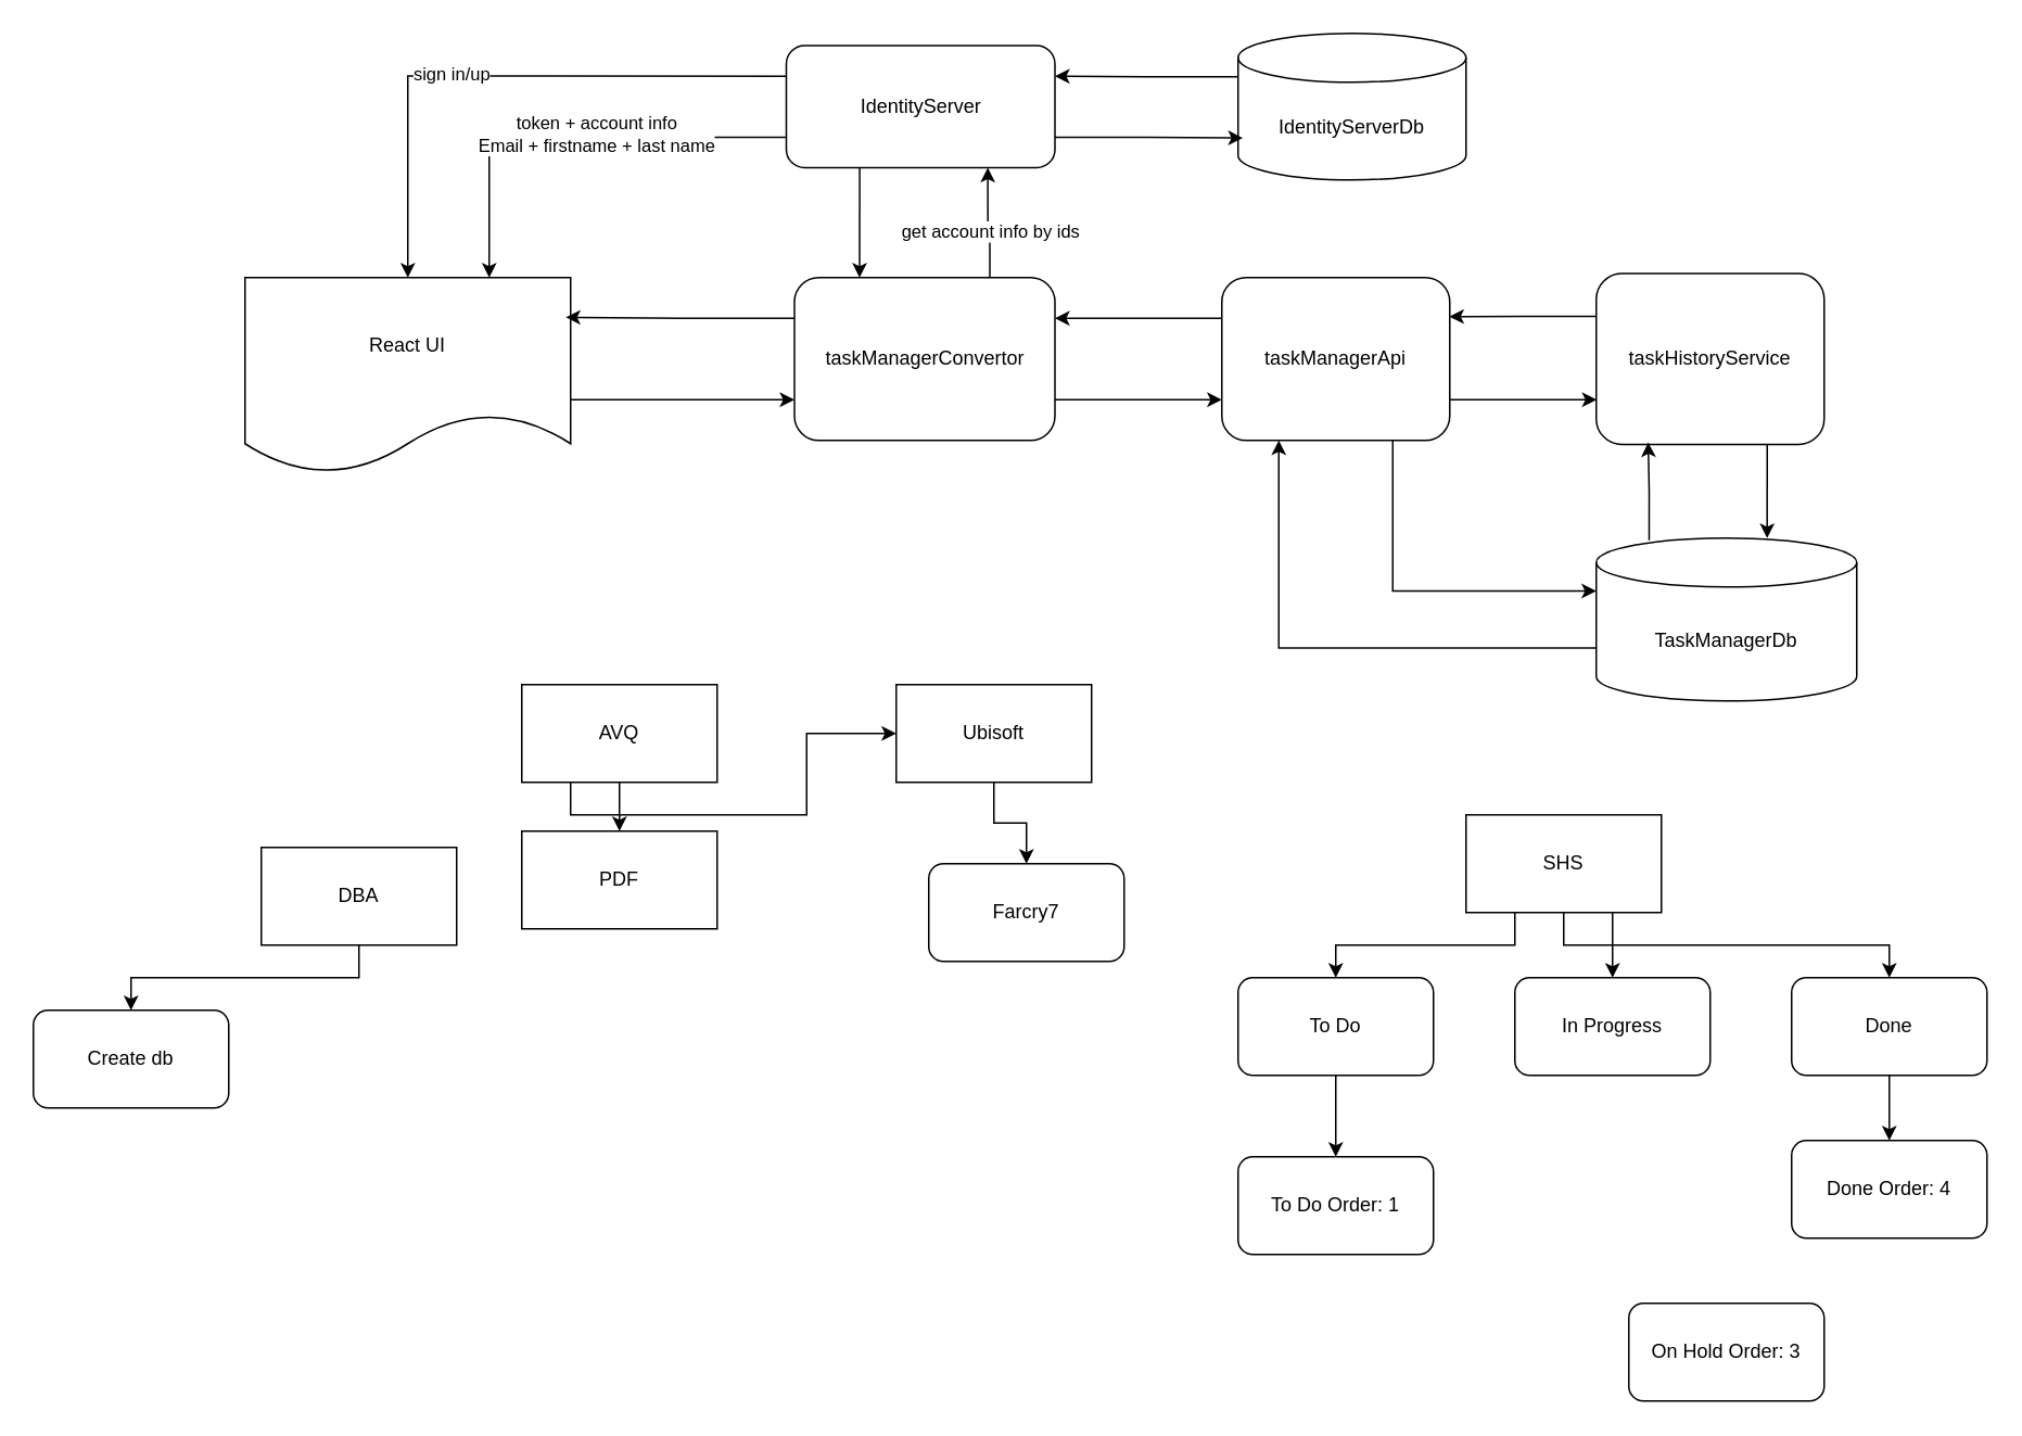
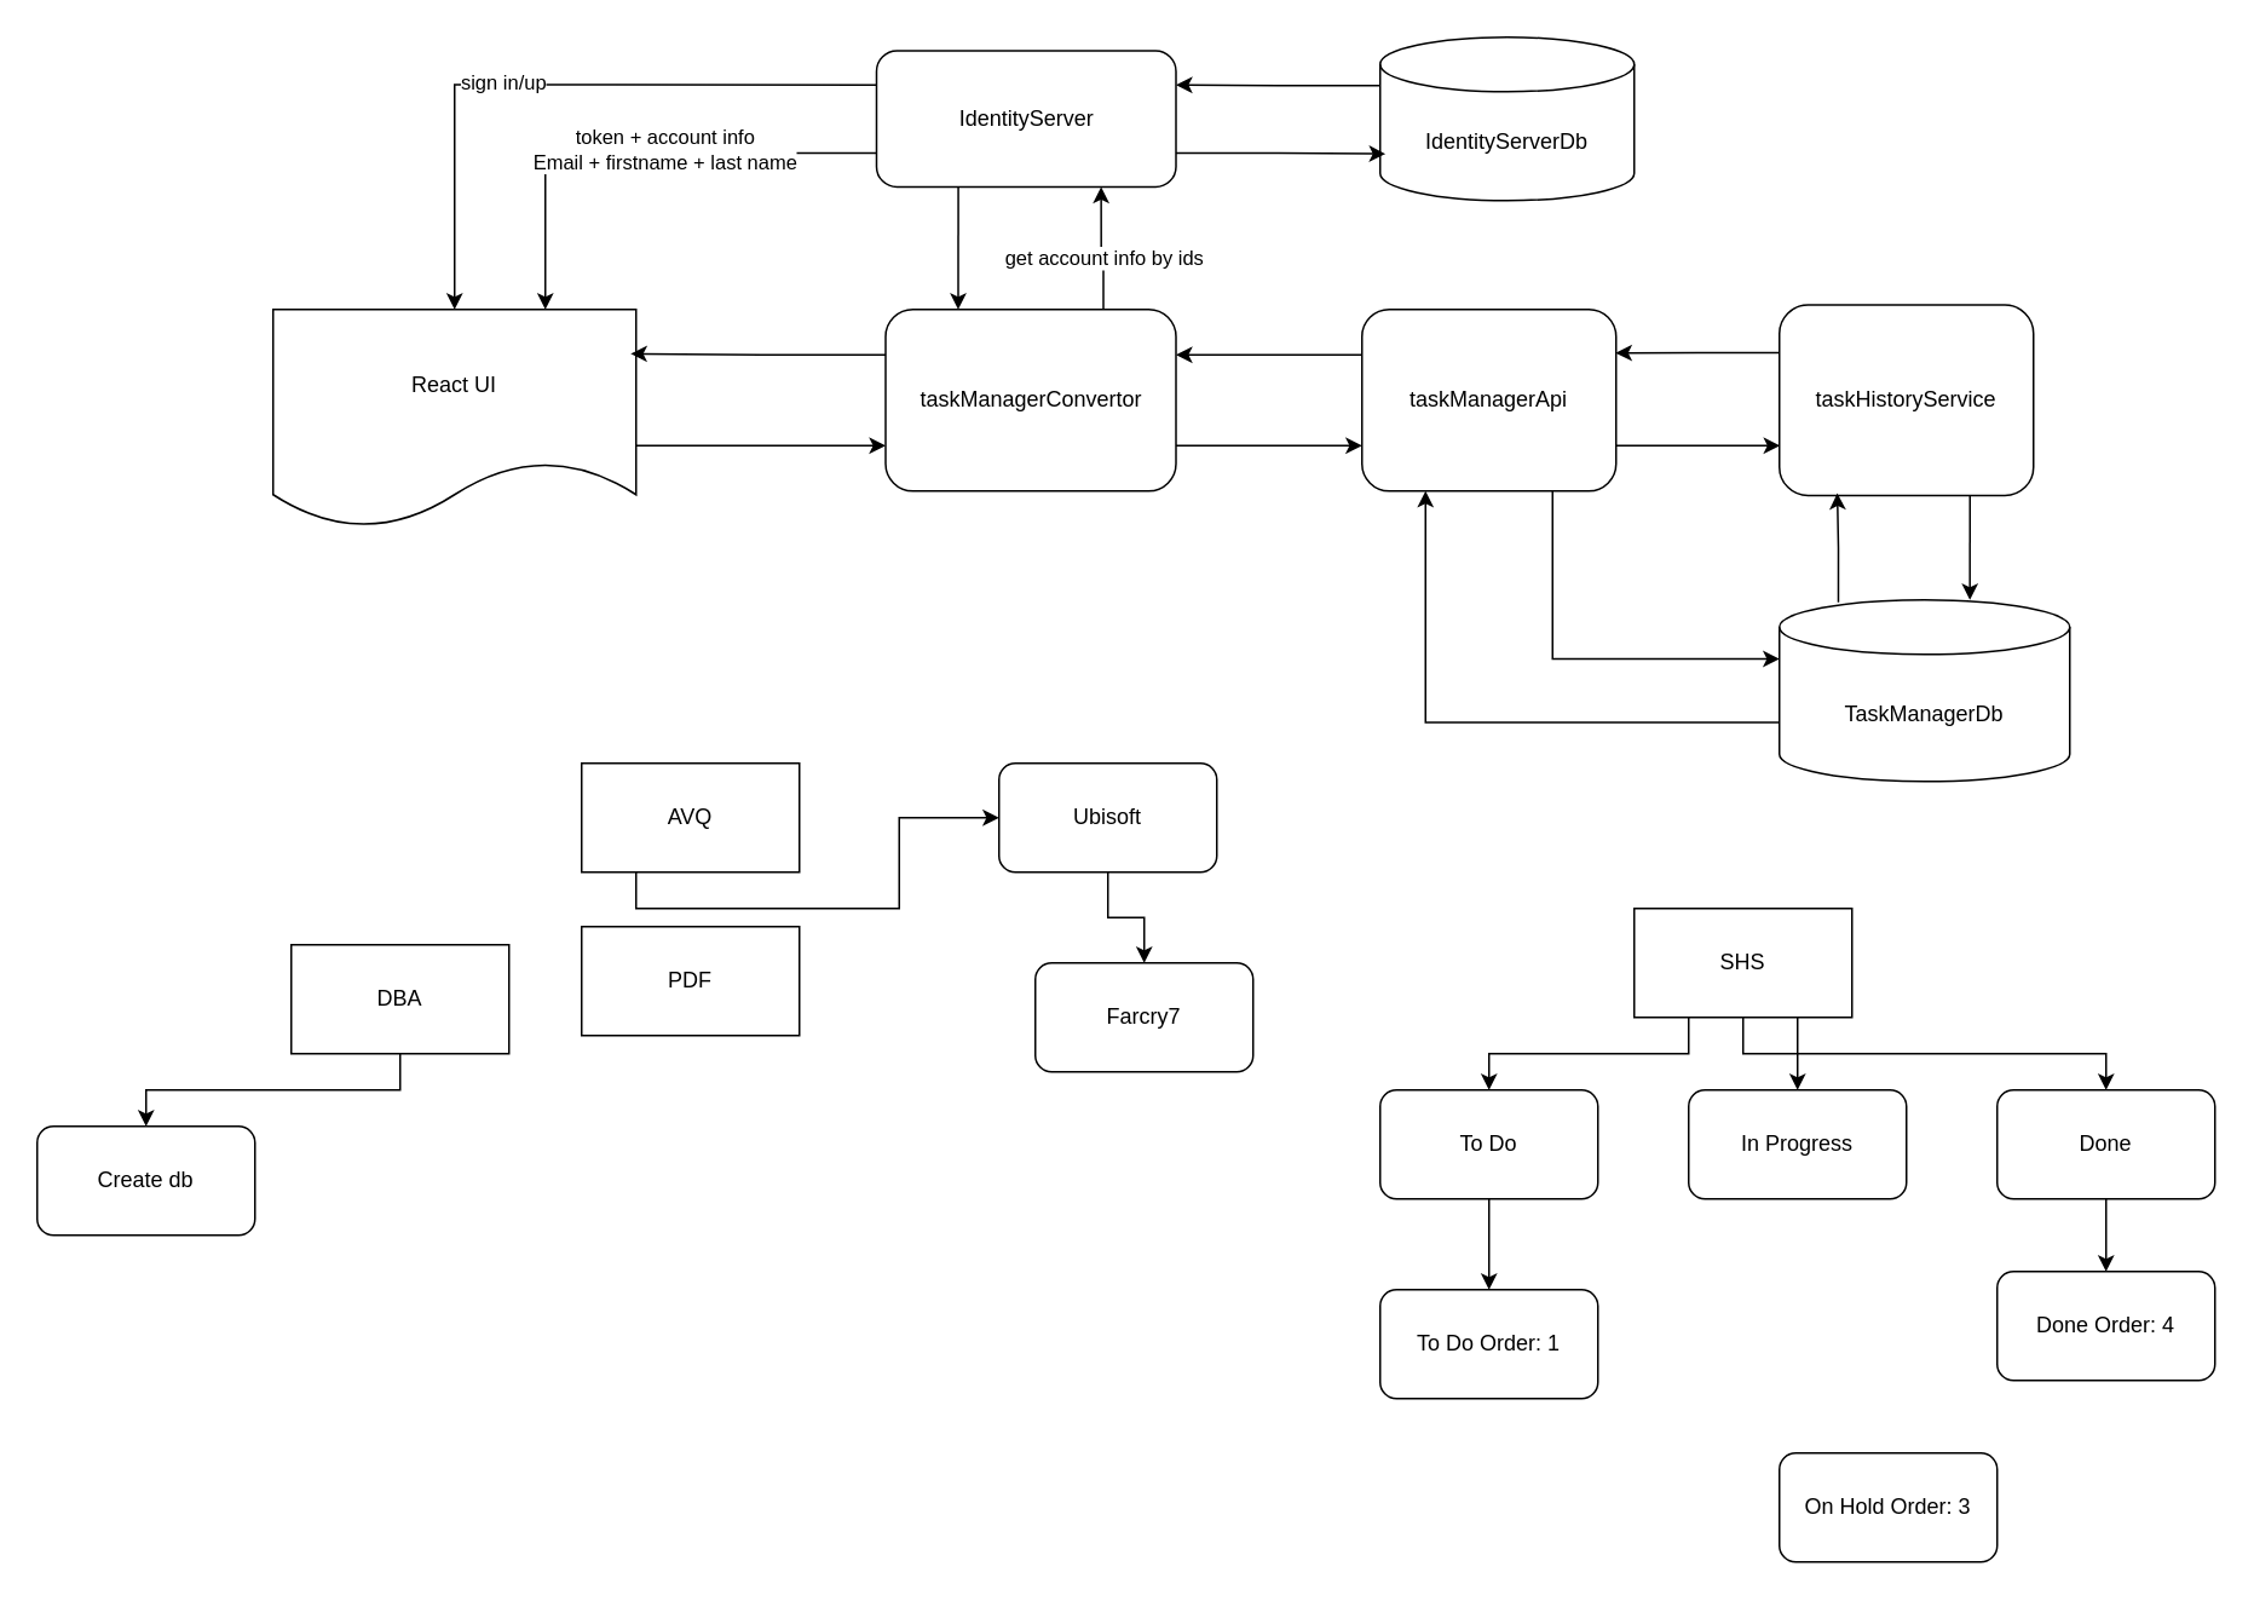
  <mxCell id="0" />
  <mxCell id="1" parent="0" />
  <mxCell id="2" style="edgeStyle=orthogonalEdgeStyle;rounded=0;orthogonalLoop=1;jettySize=auto;html=1;exitX=1;exitY=0.625;exitDx=0;exitDy=0;entryX=0;entryY=0.75;entryDx=0;entryDy=0;exitPerimeter=0;" edge="1" parent="1" source="3" target="14"><mxGeometry relative="1" as="geometry" /></mxCell>
  <mxCell id="3" value="React UI" style="shape=document;whiteSpace=wrap;html=1;boundedLbl=1;" vertex="1" parent="1"><mxGeometry x="150" y="170" width="200" height="120" as="geometry" /></mxCell>
  <mxCell id="4" style="edgeStyle=orthogonalEdgeStyle;rounded=0;orthogonalLoop=1;jettySize=auto;html=1;exitX=0.273;exitY=0.997;exitDx=0;exitDy=0;entryX=0.25;entryY=0;entryDx=0;entryDy=0;exitPerimeter=0;" edge="1" parent="1" source="9" target="14"><mxGeometry relative="1" as="geometry" /></mxCell>
  <mxCell id="5" style="edgeStyle=orthogonalEdgeStyle;rounded=0;orthogonalLoop=1;jettySize=auto;html=1;exitX=0;exitY=0.75;exitDx=0;exitDy=0;entryX=0.75;entryY=0;entryDx=0;entryDy=0;" edge="1" parent="1" source="9" target="3"><mxGeometry relative="1" as="geometry" /></mxCell>
  <mxCell id="6" value="token + account info&lt;div&gt;Email + firstname + last name&lt;/div&gt;" style="edgeLabel;html=1;align=center;verticalAlign=middle;resizable=0;points=[];" vertex="1" connectable="0" parent="5"><mxGeometry x="-0.125" y="-2" relative="1" as="geometry"><mxPoint x="1" as="offset" /></mxGeometry></mxCell>
  <mxCell id="7" style="edgeStyle=orthogonalEdgeStyle;rounded=0;orthogonalLoop=1;jettySize=auto;html=1;exitX=0;exitY=0.25;exitDx=0;exitDy=0;entryX=0.5;entryY=0;entryDx=0;entryDy=0;" edge="1" parent="1" source="9" target="3"><mxGeometry relative="1" as="geometry" /></mxCell>
  <mxCell id="8" value="sign in/up" style="edgeLabel;html=1;align=center;verticalAlign=middle;resizable=0;points=[];" vertex="1" connectable="0" parent="7"><mxGeometry x="0.154" y="-2" relative="1" as="geometry"><mxPoint as="offset" /></mxGeometry></mxCell>
  <mxCell id="9" value="IdentityServer" style="rounded=1;whiteSpace=wrap;html=1;" vertex="1" parent="1"><mxGeometry x="482.5" y="27.5" width="165" height="75" as="geometry" /></mxCell>
  <mxCell id="10" style="edgeStyle=orthogonalEdgeStyle;rounded=0;orthogonalLoop=1;jettySize=auto;html=1;exitX=0.75;exitY=0;exitDx=0;exitDy=0;entryX=0.75;entryY=1;entryDx=0;entryDy=0;" edge="1" parent="1" source="14" target="9"><mxGeometry relative="1" as="geometry" /></mxCell>
  <mxCell id="11" value="get account info by ids" style="edgeLabel;html=1;align=center;verticalAlign=middle;resizable=0;points=[];" vertex="1" connectable="0" parent="10"><mxGeometry x="-0.159" y="1" relative="1" as="geometry"><mxPoint x="1" as="offset" /></mxGeometry></mxCell>
  <mxCell id="12" style="edgeStyle=orthogonalEdgeStyle;rounded=0;orthogonalLoop=1;jettySize=auto;html=1;exitX=0;exitY=0.25;exitDx=0;exitDy=0;entryX=0.985;entryY=0.203;entryDx=0;entryDy=0;entryPerimeter=0;" edge="1" parent="1" source="14" target="3"><mxGeometry relative="1" as="geometry" /></mxCell>
  <mxCell id="13" style="edgeStyle=orthogonalEdgeStyle;rounded=0;orthogonalLoop=1;jettySize=auto;html=1;exitX=1;exitY=0.75;exitDx=0;exitDy=0;entryX=0;entryY=0.75;entryDx=0;entryDy=0;" edge="1" parent="1" source="14" target="17"><mxGeometry relative="1" as="geometry" /></mxCell>
  <mxCell id="14" value="taskManagerConvertor" style="rounded=1;whiteSpace=wrap;html=1;" vertex="1" parent="1"><mxGeometry x="487.5" y="170" width="160" height="100" as="geometry" /></mxCell>
  <mxCell id="15" style="edgeStyle=orthogonalEdgeStyle;rounded=0;orthogonalLoop=1;jettySize=auto;html=1;exitX=0;exitY=0.25;exitDx=0;exitDy=0;entryX=1;entryY=0.25;entryDx=0;entryDy=0;" edge="1" parent="1" source="17" target="14"><mxGeometry relative="1" as="geometry" /></mxCell>
  <mxCell id="16" style="edgeStyle=orthogonalEdgeStyle;rounded=0;orthogonalLoop=1;jettySize=auto;html=1;exitX=1;exitY=0.75;exitDx=0;exitDy=0;entryX=0.002;entryY=0.738;entryDx=0;entryDy=0;entryPerimeter=0;" edge="1" parent="1" source="17" target="19"><mxGeometry relative="1" as="geometry" /></mxCell>
  <mxCell id="17" value="taskManagerApi" style="rounded=1;whiteSpace=wrap;html=1;" vertex="1" parent="1"><mxGeometry x="750" y="170" width="140" height="100" as="geometry" /></mxCell>
  <mxCell id="18" style="edgeStyle=orthogonalEdgeStyle;rounded=0;orthogonalLoop=1;jettySize=auto;html=1;exitX=0;exitY=0.25;exitDx=0;exitDy=0;entryX=0.998;entryY=0.24;entryDx=0;entryDy=0;entryPerimeter=0;" edge="1" parent="1" source="19" target="17"><mxGeometry relative="1" as="geometry" /></mxCell>
  <mxCell id="19" value="taskHistoryService" style="rounded=1;whiteSpace=wrap;html=1;" vertex="1" parent="1"><mxGeometry x="980" y="167.5" width="140" height="105" as="geometry" /></mxCell>
  <mxCell id="20" style="edgeStyle=orthogonalEdgeStyle;rounded=0;orthogonalLoop=1;jettySize=auto;html=1;exitX=-0.002;exitY=0.296;exitDx=0;exitDy=0;exitPerimeter=0;entryX=1;entryY=0.25;entryDx=0;entryDy=0;" edge="1" parent="1" source="21" target="9"><mxGeometry relative="1" as="geometry" /></mxCell>
  <mxCell id="21" value="IdentityServerDb" style="shape=cylinder3;whiteSpace=wrap;html=1;boundedLbl=1;backgroundOutline=1;size=15;" vertex="1" parent="1"><mxGeometry x="760" width="140" height="90" as="geometry" y="20" /></mxCell>
  <mxCell id="22" style="edgeStyle=orthogonalEdgeStyle;rounded=0;orthogonalLoop=1;jettySize=auto;html=1;exitX=0;exitY=0;exitDx=0;exitDy=67.5;exitPerimeter=0;entryX=0.25;entryY=1;entryDx=0;entryDy=0;" edge="1" parent="1" source="24" target="17"><mxGeometry relative="1" as="geometry" /></mxCell>
  <mxCell id="23" style="edgeStyle=orthogonalEdgeStyle;rounded=0;orthogonalLoop=1;jettySize=auto;html=1;exitX=0.203;exitY=0.013;exitDx=0;exitDy=0;exitPerimeter=0;entryX=0.228;entryY=0.988;entryDx=0;entryDy=0;entryPerimeter=0;" edge="1" parent="1" source="24" target="19"><mxGeometry relative="1" as="geometry" /></mxCell>
  <mxCell id="24" value="TaskManagerDb" style="shape=cylinder3;whiteSpace=wrap;html=1;boundedLbl=1;backgroundOutline=1;size=15;" vertex="1" parent="1"><mxGeometry x="980" y="330" width="160" height="100" as="geometry" /></mxCell>
  <mxCell id="25" style="edgeStyle=orthogonalEdgeStyle;rounded=0;orthogonalLoop=1;jettySize=auto;html=1;exitX=1;exitY=0.75;exitDx=0;exitDy=0;entryX=0.021;entryY=0.714;entryDx=0;entryDy=0;entryPerimeter=0;" edge="1" parent="1" source="9" target="21"><mxGeometry relative="1" as="geometry" /></mxCell>
  <mxCell id="26" style="edgeStyle=orthogonalEdgeStyle;rounded=0;orthogonalLoop=1;jettySize=auto;html=1;exitX=0.75;exitY=1;exitDx=0;exitDy=0;entryX=0;entryY=0;entryDx=0;entryDy=32.5;entryPerimeter=0;" edge="1" parent="1" source="17" target="24"><mxGeometry relative="1" as="geometry" /></mxCell>
  <mxCell id="27" style="edgeStyle=orthogonalEdgeStyle;rounded=0;orthogonalLoop=1;jettySize=auto;html=1;exitX=0.75;exitY=1;exitDx=0;exitDy=0;entryX=0.656;entryY=0;entryDx=0;entryDy=0;entryPerimeter=0;" edge="1" parent="1" source="19" target="24"><mxGeometry relative="1" as="geometry" /></mxCell>
- <mxCell id="28" style="edgeStyle=orthogonalEdgeStyle;rounded=0;orthogonalLoop=1;jettySize=auto;html=1;exitX=0.5;exitY=1;exitDx=0;exitDy=0;" edge="1" parent="1" source="30" target="35"><mxGeometry relative="1" as="geometry" /></mxCell>
  <mxCell id="29" style="edgeStyle=orthogonalEdgeStyle;rounded=0;orthogonalLoop=1;jettySize=auto;html=1;exitX=0.25;exitY=1;exitDx=0;exitDy=0;" edge="1" parent="1" source="30" target="32"><mxGeometry relative="1" as="geometry" /></mxCell>
  <mxCell id="30" value="AVQ" style="rounded=0;whiteSpace=wrap;html=1;" vertex="1" parent="1"><mxGeometry x="320" y="420" width="120" height="60" as="geometry" /></mxCell>
  <mxCell id="31" style="edgeStyle=orthogonalEdgeStyle;rounded=0;orthogonalLoop=1;jettySize=auto;html=1;exitX=0.5;exitY=1;exitDx=0;exitDy=0;" edge="1" parent="1" source="32" target="36"><mxGeometry relative="1" as="geometry" /></mxCell>
- <mxCell id="32" value="Ubisoft" style="rounded=0;whiteSpace=wrap;html=1;" vertex="1" parent="1"><mxGeometry x="550" y="420" width="120" height="60" as="geometry" /></mxCell>
+ <mxCell id="32" value="Ubisoft" style="whiteSpace=wrap;html=1;rounded=1;" vertex="1" parent="1"><mxGeometry x="550" y="420" width="120" height="60" as="geometry" /></mxCell>
  <mxCell id="33" style="edgeStyle=orthogonalEdgeStyle;rounded=0;orthogonalLoop=1;jettySize=auto;html=1;exitX=0.5;exitY=1;exitDx=0;exitDy=0;entryX=0.5;entryY=0;entryDx=0;entryDy=0;" edge="1" parent="1" source="34" target="37"><mxGeometry relative="1" as="geometry" /></mxCell>
  <mxCell id="34" value="DBA" style="rounded=0;whiteSpace=wrap;html=1;" vertex="1" parent="1"><mxGeometry x="160" y="520" width="120" height="60" as="geometry" /></mxCell>
  <mxCell id="35" value="PDF" style="rounded=0;whiteSpace=wrap;html=1;" vertex="1" parent="1"><mxGeometry x="320" y="510" width="120" height="60" as="geometry" /></mxCell>
  <mxCell id="36" value="Farcry7" style="rounded=1;whiteSpace=wrap;html=1;" vertex="1" parent="1"><mxGeometry x="570" y="530" width="120" height="60" as="geometry" /></mxCell>
  <mxCell id="37" value="Create db" style="rounded=1;whiteSpace=wrap;html=1;" vertex="1" parent="1"><mxGeometry x="20" y="620" width="120" height="60" as="geometry" /></mxCell>
  <mxCell id="38" style="edgeStyle=orthogonalEdgeStyle;rounded=0;orthogonalLoop=1;jettySize=auto;html=1;exitX=0.25;exitY=1;exitDx=0;exitDy=0;entryX=0.5;entryY=0;entryDx=0;entryDy=0;" edge="1" parent="1" source="41" target="43"><mxGeometry relative="1" as="geometry" /></mxCell>
  <mxCell id="39" style="edgeStyle=orthogonalEdgeStyle;rounded=0;orthogonalLoop=1;jettySize=auto;html=1;exitX=0.5;exitY=1;exitDx=0;exitDy=0;entryX=0.5;entryY=0;entryDx=0;entryDy=0;" edge="1" parent="1" source="41" target="44"><mxGeometry relative="1" as="geometry" /></mxCell>
  <mxCell id="40" style="edgeStyle=orthogonalEdgeStyle;rounded=0;orthogonalLoop=1;jettySize=auto;html=1;exitX=0.75;exitY=1;exitDx=0;exitDy=0;entryX=0.5;entryY=0;entryDx=0;entryDy=0;" edge="1" parent="1" source="41" target="46"><mxGeometry relative="1" as="geometry" /></mxCell>
  <mxCell id="41" value="SHS" style="rounded=0;whiteSpace=wrap;html=1;" vertex="1" parent="1"><mxGeometry x="900" y="500" width="120" height="60" as="geometry" /></mxCell>
  <mxCell id="42" style="edgeStyle=orthogonalEdgeStyle;rounded=0;orthogonalLoop=1;jettySize=auto;html=1;exitX=0.5;exitY=1;exitDx=0;exitDy=0;entryX=0.5;entryY=0;entryDx=0;entryDy=0;" edge="1" parent="1" source="43" target="47"><mxGeometry relative="1" as="geometry" /></mxCell>
  <mxCell id="43" value="To Do" style="rounded=1;whiteSpace=wrap;html=1;" vertex="1" parent="1"><mxGeometry x="760" y="600" width="120" height="60" as="geometry" /></mxCell>
  <mxCell id="44" value="In Progress" style="rounded=1;whiteSpace=wrap;html=1;" vertex="1" parent="1"><mxGeometry x="930" y="600" width="120" height="60" as="geometry" /></mxCell>
  <mxCell id="45" style="edgeStyle=orthogonalEdgeStyle;rounded=0;orthogonalLoop=1;jettySize=auto;html=1;exitX=0.5;exitY=1;exitDx=0;exitDy=0;entryX=0.5;entryY=0;entryDx=0;entryDy=0;" edge="1" parent="1" source="46" target="48"><mxGeometry relative="1" as="geometry" /></mxCell>
  <mxCell id="46" value="Done" style="rounded=1;whiteSpace=wrap;html=1;" vertex="1" parent="1"><mxGeometry x="1100" y="600" width="120" height="60" as="geometry" /></mxCell>
  <mxCell id="47" value="To Do Order: 1" style="rounded=1;whiteSpace=wrap;html=1;" vertex="1" parent="1"><mxGeometry x="760" y="710" width="120" height="60" as="geometry" /></mxCell>
  <mxCell id="48" value="Done Order: 4" style="rounded=1;whiteSpace=wrap;html=1;" vertex="1" parent="1"><mxGeometry x="1100" y="700" width="120" height="60" as="geometry" /></mxCell>
- <mxCell id="49" value="On Hold Order: 3" style="rounded=1;whiteSpace=wrap;html=1;" vertex="1" parent="1"><mxGeometry x="1000" y="800" width="120" height="60" as="geometry" /></mxCell>
+ <mxCell id="49" value="On Hold Order: 3" style="rounded=1;whiteSpace=wrap;html=1;" vertex="1" parent="1"><mxGeometry x="980" y="800" width="120" height="60" as="geometry" /></mxCell>
